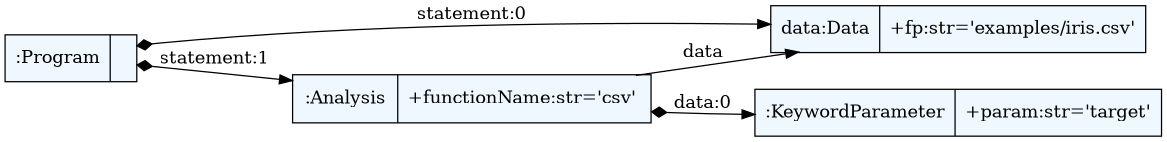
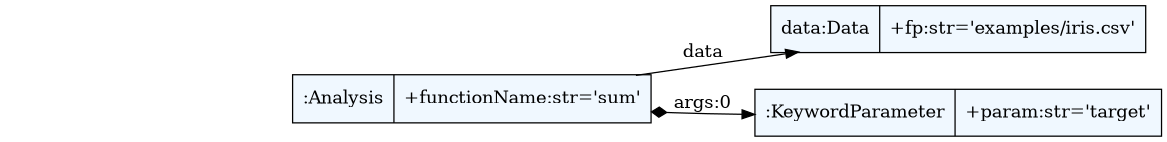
  digraph {
    fontname="Bitstream Vera Sans"
    fontsize=8
    nodesep=0.3
    rankdir=LR
    node [fillcolor=aliceblue shape=record style=filled]
    edge [arrowtail=diamond dir=both]
-   n1 [label="{:Program|}"]
    n2 [label="{data:Data|+fp:str='examples/iris.csv'\l}"]
-   n3 [label="{:Analysis|+functionName:str='csv'\l}"]
+   n3 [label="{:Analysis|+functionName:str='sum'\l}"]
    n4 [label="{:KeywordParameter|+param:str='target'\l}"]
-   n1 -> n2 [label="statement:0"]
-   n1 -> n3 [label="statement:1"]
    n3 -> n2 [arrowtail=empty dir=black label=data]
-   n3 -> n4 [label="data:0"]
+   n3 -> n4 [label="args:0"]
  }
